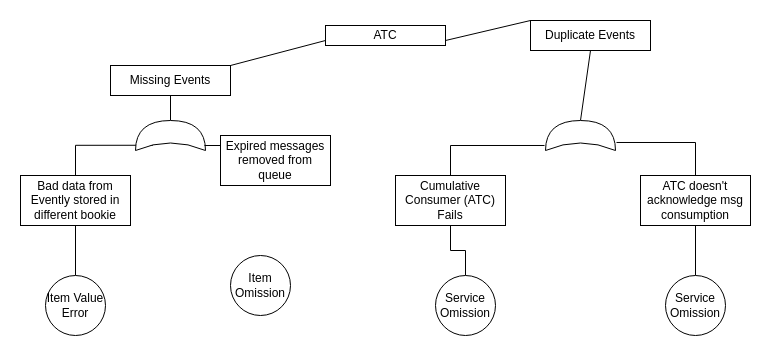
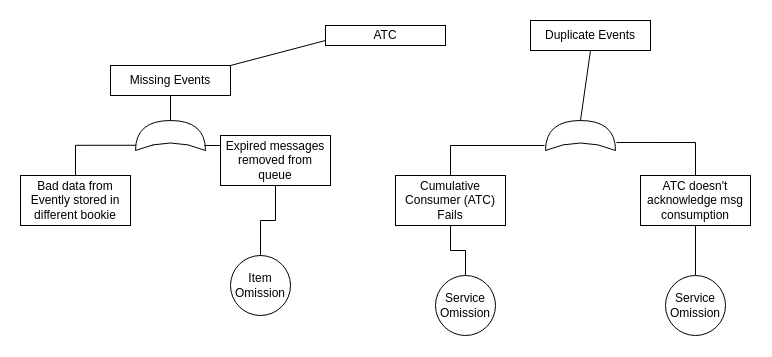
  <mxCell id="0" />
  <mxCell id="1" parent="0" />
- <mxCell id="2" style="rounded=0;orthogonalLoop=1;jettySize=auto;html=1;exitX=1;exitY=0.75;exitDx=0;exitDy=0;entryX=0;entryY=0;entryDx=0;entryDy=0;endArrow=none;endFill=0;" edge="1" parent="1" source="3" target="14"><mxGeometry relative="1" as="geometry" /></mxCell>
  <mxCell id="3" value="ATC" style="rounded=0;whiteSpace=wrap;html=1;" parent="1" vertex="1"><mxGeometry x="325" y="25" width="120" height="20" as="geometry" /></mxCell>
  <mxCell id="4" style="edgeStyle=orthogonalEdgeStyle;rounded=0;orthogonalLoop=1;jettySize=auto;html=1;exitX=0.5;exitY=1;exitDx=0;exitDy=0;entryX=1;entryY=0.5;entryDx=0;entryDy=0;entryPerimeter=0;endArrow=none;endFill=0;" edge="1" parent="1" source="5" target="8"><mxGeometry relative="1" as="geometry" /></mxCell>
  <mxCell id="5" value="Missing Events" style="rounded=0;whiteSpace=wrap;html=1;" parent="1" vertex="1"><mxGeometry x="110" y="65" width="120" height="30" as="geometry" /></mxCell>
  <mxCell id="6" value="" style="endArrow=none;html=1;exitX=1;exitY=0;exitDx=0;exitDy=0;entryX=0;entryY=0.75;entryDx=0;entryDy=0;" parent="1" source="5" target="3" edge="1"><mxGeometry width="50" height="50" relative="1" as="geometry"><mxPoint x="240" y="65" as="sourcePoint" /><mxPoint x="290" y="15" as="targetPoint" /></mxGeometry></mxCell>
  <mxCell id="7" style="edgeStyle=orthogonalEdgeStyle;rounded=0;orthogonalLoop=1;jettySize=auto;html=1;exitX=0.175;exitY=0.25;exitDx=0;exitDy=0;exitPerimeter=0;entryX=0.5;entryY=0;entryDx=0;entryDy=0;endArrow=none;endFill=0;" edge="1" parent="1" source="8" target="10"><mxGeometry relative="1" as="geometry" /></mxCell>
  <mxCell id="8" value="" style="shape=xor;whiteSpace=wrap;html=1;rotation=-90;" vertex="1" parent="1"><mxGeometry x="155" y="100" width="30" height="70" as="geometry" /></mxCell>
- <mxCell id="9" style="edgeStyle=orthogonalEdgeStyle;rounded=0;orthogonalLoop=1;jettySize=auto;html=1;exitX=0.5;exitY=1;exitDx=0;exitDy=0;entryX=0.5;entryY=0;entryDx=0;entryDy=0;endArrow=none;endFill=0;" edge="1" parent="1" source="10" target="11"><mxGeometry relative="1" as="geometry" /></mxCell>
  <mxCell id="10" value="Bad data from Evently stored in different bookie" style="rounded=0;whiteSpace=wrap;html=1;" vertex="1" parent="1"><mxGeometry x="20" y="175" width="110" height="50" as="geometry" /></mxCell>
- <mxCell id="11" value="Item Value Error" style="ellipse;whiteSpace=wrap;html=1;aspect=fixed;" vertex="1" parent="1"><mxGeometry x="45" y="275" width="60" height="60" as="geometry" /></mxCell>
  <mxCell id="12" value="Item Omission" style="ellipse;whiteSpace=wrap;html=1;aspect=fixed;" vertex="1" parent="1"><mxGeometry x="230" y="255" width="60" height="60" as="geometry" /></mxCell>
  <mxCell id="13" style="edgeStyle=none;rounded=0;orthogonalLoop=1;jettySize=auto;html=1;exitX=0.5;exitY=1;exitDx=0;exitDy=0;entryX=1;entryY=0.5;entryDx=0;entryDy=0;entryPerimeter=0;endArrow=none;endFill=0;" edge="1" parent="1" source="14" target="15"><mxGeometry relative="1" as="geometry" /></mxCell>
  <mxCell id="14" value="Duplicate Events" style="rounded=0;whiteSpace=wrap;html=1;" vertex="1" parent="1"><mxGeometry x="530" y="20" width="120" height="30" as="geometry" /></mxCell>
  <mxCell id="15" value="" style="shape=xor;whiteSpace=wrap;html=1;rotation=-90;" vertex="1" parent="1"><mxGeometry x="565" y="100" width="30" height="70" as="geometry" /></mxCell>
  <mxCell id="16" style="edgeStyle=orthogonalEdgeStyle;rounded=0;orthogonalLoop=1;jettySize=auto;html=1;exitX=0.5;exitY=0;exitDx=0;exitDy=0;endArrow=none;endFill=0;" edge="1" parent="1" source="18"><mxGeometry relative="1" as="geometry"><mxPoint x="204" y="145" as="targetPoint" /><Array as="points"><mxPoint x="260" y="146" /></Array></mxGeometry></mxCell>
+ <mxCell id="17" style="edgeStyle=orthogonalEdgeStyle;rounded=0;orthogonalLoop=1;jettySize=auto;html=1;exitX=0.5;exitY=1;exitDx=0;exitDy=0;entryX=0.5;entryY=0;entryDx=0;entryDy=0;endArrow=none;endFill=0;" edge="1" parent="1" source="18" target="12"><mxGeometry relative="1" as="geometry" /></mxCell>
  <mxCell id="18" value="Expired messages removed from queue" style="rounded=0;whiteSpace=wrap;html=1;" vertex="1" parent="1"><mxGeometry x="220" y="135" width="110" height="50" as="geometry" /></mxCell>
  <mxCell id="19" style="edgeStyle=orthogonalEdgeStyle;rounded=0;orthogonalLoop=1;jettySize=auto;html=1;exitX=0.5;exitY=0;exitDx=0;exitDy=0;entryX=0.167;entryY=-0.014;entryDx=0;entryDy=0;entryPerimeter=0;endArrow=none;endFill=0;" edge="1" parent="1" source="21" target="15"><mxGeometry relative="1" as="geometry" /></mxCell>
  <mxCell id="20" style="edgeStyle=orthogonalEdgeStyle;rounded=0;orthogonalLoop=1;jettySize=auto;html=1;exitX=0.5;exitY=1;exitDx=0;exitDy=0;entryX=0.5;entryY=0;entryDx=0;entryDy=0;endArrow=none;endFill=0;" edge="1" parent="1" source="21" target="22"><mxGeometry relative="1" as="geometry" /></mxCell>
  <mxCell id="21" value="Cumulative Consumer (ATC) Fails" style="rounded=0;whiteSpace=wrap;html=1;" vertex="1" parent="1"><mxGeometry x="395" y="175" width="110" height="50" as="geometry" /></mxCell>
  <mxCell id="22" value="Service Omission" style="ellipse;whiteSpace=wrap;html=1;aspect=fixed;" vertex="1" parent="1"><mxGeometry x="435" y="275" width="60" height="60" as="geometry" /></mxCell>
  <mxCell id="23" style="edgeStyle=orthogonalEdgeStyle;rounded=0;orthogonalLoop=1;jettySize=auto;html=1;exitX=0.5;exitY=0;exitDx=0;exitDy=0;entryX=0.267;entryY=1.014;entryDx=0;entryDy=0;entryPerimeter=0;endArrow=none;endFill=0;" edge="1" parent="1" source="24" target="15"><mxGeometry relative="1" as="geometry" /></mxCell>
  <mxCell id="24" value="ATC doesn't acknowledge msg consumption" style="rounded=0;whiteSpace=wrap;html=1;" vertex="1" parent="1"><mxGeometry x="640" y="175" width="110" height="50" as="geometry" /></mxCell>
  <mxCell id="25" style="edgeStyle=orthogonalEdgeStyle;rounded=0;orthogonalLoop=1;jettySize=auto;html=1;exitX=0.5;exitY=0;exitDx=0;exitDy=0;entryX=0.5;entryY=1;entryDx=0;entryDy=0;endArrow=none;endFill=0;" edge="1" parent="1" source="26" target="24"><mxGeometry relative="1" as="geometry" /></mxCell>
  <mxCell id="26" value="Service Omission" style="ellipse;whiteSpace=wrap;html=1;aspect=fixed;" vertex="1" parent="1"><mxGeometry x="665" y="275" width="60" height="60" as="geometry" /></mxCell>
